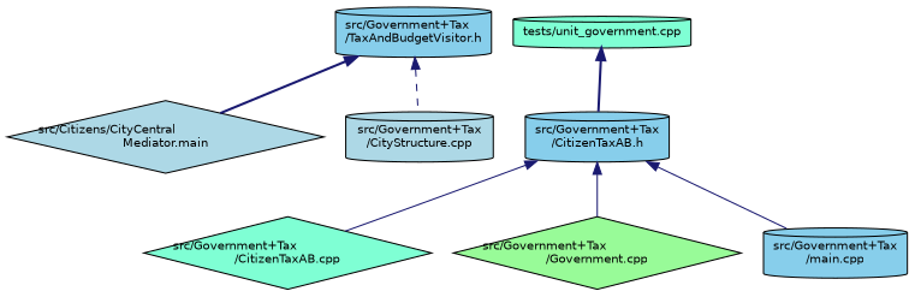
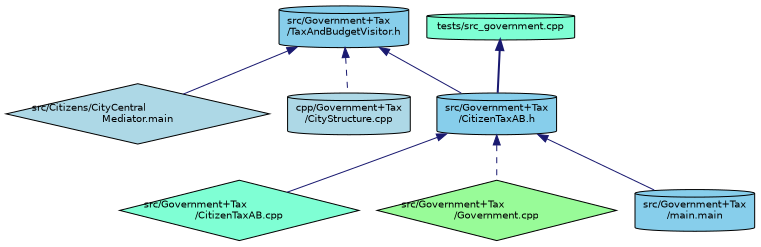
  digraph {
    node [color=black fillcolor=skyblue fontname=Helvetica fontsize=10 shape=cylinder style=filled]
    edge [color=midnightblue dir=back fontname=Helvetica fontsize=10 labelfontname=Helvetica labelfontsize=10 style=solid]
    n1 [fontcolor=black height=0.2 label="src/Government+Tax\l/TaxAndBudgetVisitor.h" width=0.4]
    n2 [fillcolor=lightblue height=0.2 label="src/Citizens/CityCentral\lMediator.main" shape=diamond width=0.4]
    n3 [height=0.2 label="src/Government+Tax\l/CitizenTaxAB.h" width=0.4]
-   n4 [fillcolor=lightblue height=0.2 label="src/Government+Tax\l/CityStructure.cpp" width=0.4]
+   n4 [fillcolor=lightblue height=0.2 label="cpp/Government+Tax\l/CityStructure.cpp" width=0.4]
    n5 [fillcolor=aquamarine height=0.2 label="src/Government+Tax\l/CitizenTaxAB.cpp" shape=diamond width=0.4]
    n6 [fillcolor=palegreen height=0.2 label="src/Government+Tax\l/Government.cpp" shape=diamond width=0.4]
-   n7 [height=0.2 label="src/Government+Tax\l/main.cpp" width=0.4]
-   n8 [fillcolor=aquamarine height=0.2 label="tests/unit_government.cpp" width=0.4]
-   n1 -> n2 [style=bold]
+   n7 [height=0.2 label="src/Government+Tax\l/main.main" width=0.4]
+   n8 [fillcolor=aquamarine height=0.2 label="tests/src_government.cpp" width=0.4]
+   n1 -> n2
+   n1 -> n3
    n1 -> n4 [style=dashed]
    n3 -> n5
-   n3 -> n6
+   n3 -> n6 [style=dashed]
    n3 -> n7
    n8 -> n3 [style=bold]
  }
